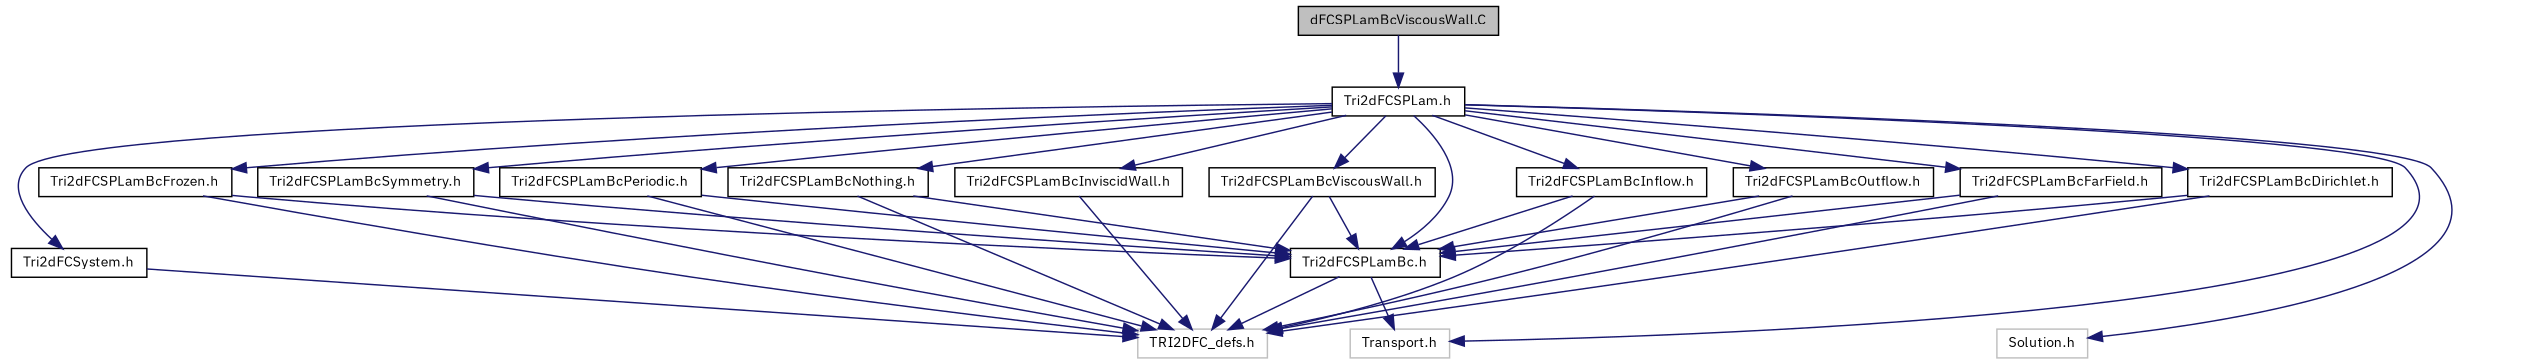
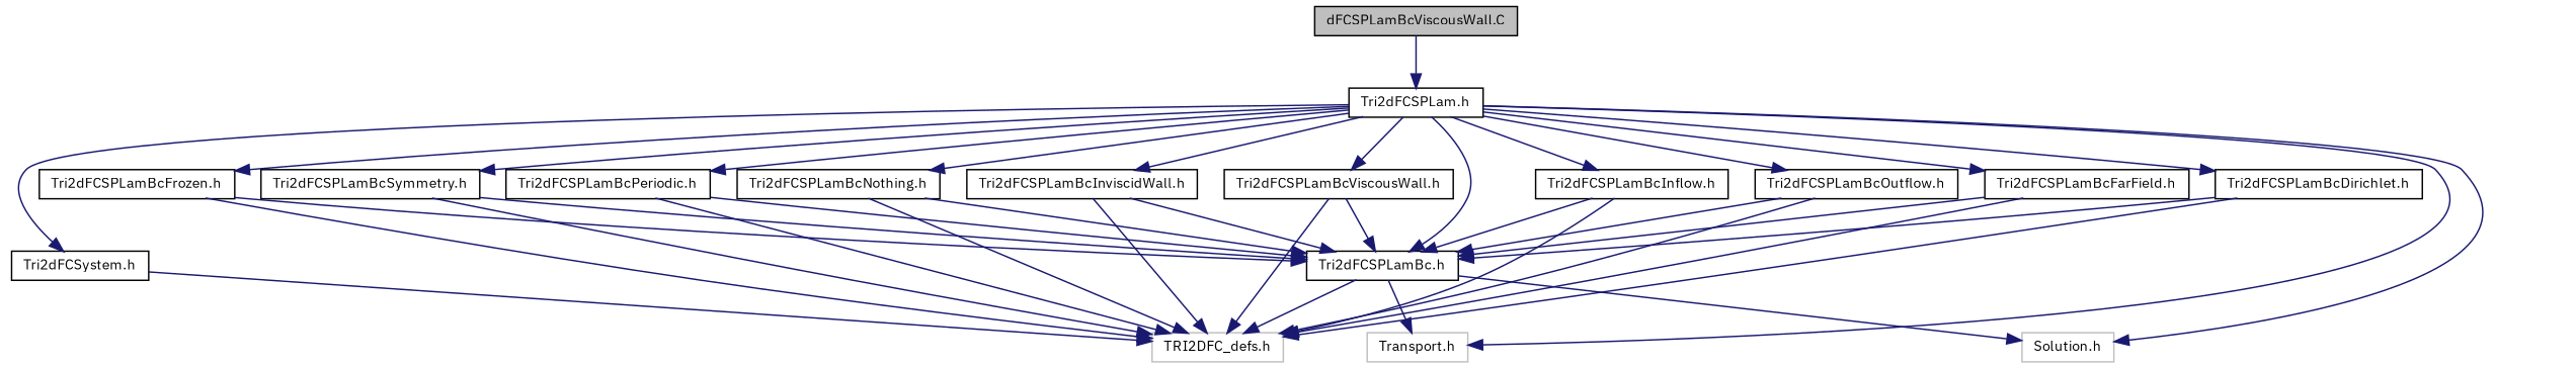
  digraph {
    fontname="IBM Plex Sans"
    node [color=black fillcolor=white fontname="IBM Plex Sans" fontsize=10 shape=record style=filled]
    edge [color=midnightblue fontname="IBM Plex Sans" fontsize=10 labelfontname=Helvetica labelfontsize=10 style=solid]
    n1 [fillcolor=grey75 fontcolor=black height=0.2 label="dFCSPLamBcViscousWall.C" width=0.4]
    n2 [height=0.2 label="Tri2dFCSPLam.h" width=0.4]
    n3 [height=0.2 label="Tri2dFCSystem.h" width=0.4]
    n4 [color=grey75 height=0.2 label="Transport.h" width=0.4]
    n5 [color=grey75 height=0.2 label="Solution.h" width=0.4]
    n6 [height=0.2 label="Tri2dFCSPLamBc.h" width=0.4]
    n7 [height=0.2 label="Tri2dFCSPLamBcInviscidWall.h" width=0.4]
    n8 [height=0.2 label="Tri2dFCSPLamBcViscousWall.h" width=0.4]
    n9 [height=0.2 label="Tri2dFCSPLamBcInflow.h" width=0.4]
    n10 [height=0.2 label="Tri2dFCSPLamBcOutflow.h" width=0.4]
    n11 [height=0.2 label="Tri2dFCSPLamBcFarField.h" width=0.4]
    n12 [height=0.2 label="Tri2dFCSPLamBcDirichlet.h" width=0.4]
    n13 [height=0.2 label="Tri2dFCSPLamBcFrozen.h" width=0.4]
    n14 [height=0.2 label="Tri2dFCSPLamBcSymmetry.h" width=0.4]
    n15 [height=0.2 label="Tri2dFCSPLamBcPeriodic.h" width=0.4]
    n16 [height=0.2 label="Tri2dFCSPLamBcNothing.h" width=0.4]
    n17 [color=grey75 height=0.2 label="TRI2DFC_defs.h" width=0.4]
    n1 -> n2
    n2 -> n3
    n2 -> n4
    n2 -> n5
    n2 -> n6
    n2 -> n7
    n2 -> n8
    n2 -> n9
    n2 -> n10
    n2 -> n11
    n2 -> n12
    n2 -> n13
    n2 -> n14
    n2 -> n15
    n2 -> n16
    n3 -> n17
    n6 -> n4
+   n6 -> n5
    n6 -> n17
+   n7 -> n6
    n7 -> n17
    n8 -> n6
    n8 -> n17
    n9 -> n6
    n9 -> n17
    n10 -> n6
    n10 -> n17
    n11 -> n6
    n11 -> n17
    n12 -> n6
    n12 -> n17
    n13 -> n6
    n13 -> n17
    n14 -> n6
    n14 -> n17
    n15 -> n6
    n15 -> n17
    n16 -> n6
    n16 -> n17
  }
